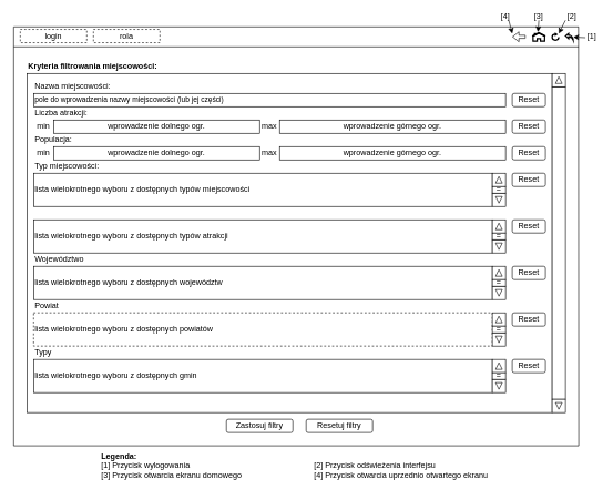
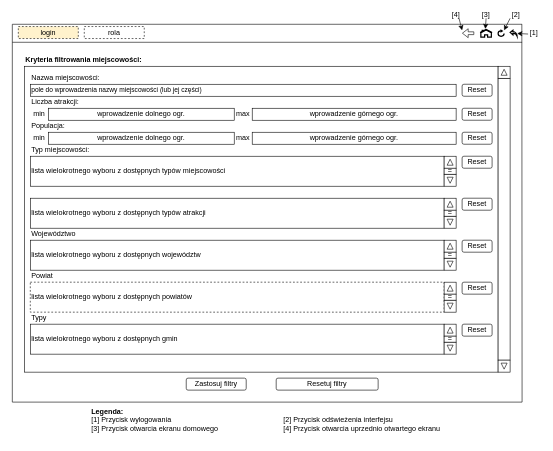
  <mxCell id="0" />
  <mxCell id="1" parent="0" />
  <mxCell id="2" value="" style="rounded=0;whiteSpace=wrap;html=1;" vertex="1" parent="1"><mxGeometry x="40" y="110" width="790" height="510" as="geometry" /></mxCell>
  <mxCell id="3" value="" style="endArrow=none;html=1;rounded=0;" parent="1" edge="1"><mxGeometry width="50" height="50" relative="1" as="geometry"><mxPoint x="20" y="40" as="sourcePoint" /><mxPoint x="870" y="40" as="targetPoint" /></mxGeometry></mxCell>
  <mxCell id="4" value="" style="endArrow=none;html=1;rounded=0;" parent="1" edge="1"><mxGeometry width="50" height="50" relative="1" as="geometry"><mxPoint x="20" y="670" as="sourcePoint" /><mxPoint x="20" y="40" as="targetPoint" /></mxGeometry></mxCell>
  <mxCell id="5" value="" style="endArrow=none;html=1;rounded=0;" parent="1" edge="1"><mxGeometry width="50" height="50" relative="1" as="geometry"><mxPoint x="20" y="70" as="sourcePoint" /><mxPoint x="870" y="70" as="targetPoint" /></mxGeometry></mxCell>
  <mxCell id="6" value="" style="endArrow=none;html=1;rounded=0;" parent="1" edge="1"><mxGeometry width="50" height="50" relative="1" as="geometry"><mxPoint x="870" y="670" as="sourcePoint" /><mxPoint x="869.58" y="40" as="targetPoint" /></mxGeometry></mxCell>
  <mxCell id="7" value="" style="html=1;verticalLabelPosition=bottom;align=center;labelBackgroundColor=#ffffff;verticalAlign=top;strokeWidth=2;shadow=0;dashed=0;shape=mxgraph.ios7.icons.home;" parent="1" vertex="1"><mxGeometry x="800" y="48.75" width="20" height="12.5" as="geometry" /></mxCell>
  <mxCell id="8" value="" style="html=1;verticalLabelPosition=bottom;align=center;labelBackgroundColor=#ffffff;verticalAlign=top;strokeWidth=2;shadow=0;dashed=0;shape=mxgraph.ios7.icons.back;fontFamily=Helvetica;fontSize=12;" parent="1" vertex="1"><mxGeometry x="850" y="50" width="11.76" height="10" as="geometry" /></mxCell>
  <mxCell id="9" value="" style="html=1;verticalLabelPosition=bottom;align=center;labelBackgroundColor=#ffffff;verticalAlign=top;strokeWidth=2;shadow=0;dashed=0;shape=mxgraph.ios7.icons.reload;fontFamily=Helvetica;fontSize=12;" parent="1" vertex="1"><mxGeometry x="830" y="50" width="10" height="10" as="geometry" /></mxCell>
  <mxCell id="10" value="[1]" style="text;html=1;strokeColor=none;fillColor=none;align=center;verticalAlign=middle;whiteSpace=wrap;rounded=0;fontSize=12;fontFamily=Helvetica;fontColor=default;" parent="1" vertex="1"><mxGeometry x="880" y="48.75" width="20" height="10" as="geometry" /></mxCell>
  <mxCell id="11" value="" style="endArrow=classic;html=1;rounded=0;fontFamily=Helvetica;fontSize=12;fontColor=default;exitX=0;exitY=0.75;exitDx=0;exitDy=0;" parent="1" source="10" target="8" edge="1"><mxGeometry width="50" height="50" relative="1" as="geometry"><mxPoint x="800" y="20" as="sourcePoint" /><mxPoint x="850" y="-30" as="targetPoint" /></mxGeometry></mxCell>
  <mxCell id="12" value="" style="shape=flexArrow;endArrow=classic;html=1;rounded=0;fontFamily=Helvetica;fontSize=12;fontColor=default;startWidth=9.302;endWidth=9.302;startSize=5.426;endSize=2.867;width=4.651;" parent="1" edge="1"><mxGeometry width="50" height="50" relative="1" as="geometry"><mxPoint x="790" y="54.88" as="sourcePoint" /><mxPoint x="770" y="54.88" as="targetPoint" /></mxGeometry></mxCell>
  <mxCell id="13" value="[2]" style="text;html=1;strokeColor=none;fillColor=none;align=center;verticalAlign=middle;whiteSpace=wrap;rounded=0;fontSize=12;fontFamily=Helvetica;fontColor=default;" parent="1" vertex="1"><mxGeometry x="840" y="20" width="40" height="10" as="geometry" /></mxCell>
  <mxCell id="14" value="" style="endArrow=classic;html=1;rounded=0;fontFamily=Helvetica;fontSize=12;fontColor=default;exitX=0.25;exitY=1;exitDx=0;exitDy=0;entryX=1;entryY=0;entryDx=0;entryDy=0;entryPerimeter=0;" parent="1" source="13" target="9" edge="1"><mxGeometry width="50" height="50" relative="1" as="geometry"><mxPoint x="790" y="50" as="sourcePoint" /><mxPoint x="840" y="0" as="targetPoint" /></mxGeometry></mxCell>
  <mxCell id="15" value="[3]" style="text;html=1;strokeColor=none;fillColor=none;align=center;verticalAlign=middle;whiteSpace=wrap;rounded=0;fontSize=12;fontFamily=Helvetica;fontColor=default;" parent="1" vertex="1"><mxGeometry x="800" y="20" width="20" height="10" as="geometry" /></mxCell>
  <mxCell id="16" value="" style="endArrow=classic;html=1;rounded=0;fontFamily=Helvetica;fontSize=12;fontColor=default;entryX=0.437;entryY=-0.082;entryDx=0;entryDy=0;entryPerimeter=0;exitX=0.5;exitY=1;exitDx=0;exitDy=0;" parent="1" source="15" target="7" edge="1"><mxGeometry width="50" height="50" relative="1" as="geometry"><mxPoint x="820" y="-20" as="sourcePoint" /><mxPoint x="810" y="-10" as="targetPoint" /></mxGeometry></mxCell>
  <mxCell id="17" value="[4]" style="text;html=1;strokeColor=none;fillColor=none;align=center;verticalAlign=middle;whiteSpace=wrap;rounded=0;fontSize=12;fontFamily=Helvetica;fontColor=default;" parent="1" vertex="1"><mxGeometry x="750" y="20" width="20" height="10" as="geometry" /></mxCell>
  <mxCell id="18" value="" style="endArrow=classic;html=1;rounded=0;fontFamily=Helvetica;fontSize=12;fontColor=default;exitX=0.748;exitY=1.065;exitDx=0;exitDy=0;exitPerimeter=0;" parent="1" source="17" edge="1"><mxGeometry width="50" height="50" relative="1" as="geometry"><mxPoint x="730" y="50" as="sourcePoint" /><mxPoint x="770" y="50" as="targetPoint" /></mxGeometry></mxCell>
  <mxCell id="19" value="" style="endArrow=none;html=1;rounded=0;fontFamily=Helvetica;fontSize=12;fontColor=default;" parent="1" edge="1"><mxGeometry width="50" height="50" relative="1" as="geometry"><mxPoint x="20" y="670" as="sourcePoint" /><mxPoint x="870" y="670" as="targetPoint" /></mxGeometry></mxCell>
  <mxCell id="20" value="&lt;b&gt;Legenda:&lt;/b&gt;&lt;br&gt;[1] Przycisk wylogowania&lt;span style=&quot;white-space: pre;&quot;&gt;&#09;&lt;/span&gt;&lt;span style=&quot;white-space: pre;&quot;&gt;&#09;&lt;span style=&quot;white-space: pre;&quot;&gt;&#09;&lt;/span&gt;&lt;span style=&quot;white-space: pre;&quot;&gt;&#09;&lt;span style=&quot;white-space: pre;&quot;&gt;&#09;&lt;/span&gt;&lt;span style=&quot;white-space: pre;&quot;&gt;&#09;&lt;span style=&quot;white-space: pre;&quot;&gt;&#09;&lt;/span&gt;&lt;/span&gt;&lt;/span&gt;&lt;/span&gt;[2] Przycisk odświeżenia interfejsu&lt;br&gt;[3] Przycisk otwarcia ekranu domowego&lt;span style=&quot;white-space: pre;&quot;&gt;&#09;&lt;/span&gt;&lt;span style=&quot;white-space: pre;&quot;&gt;&#09;&lt;span style=&quot;white-space: pre;&quot;&gt;&#09;&lt;/span&gt;&lt;span style=&quot;white-space: pre;&quot;&gt;&#09;&lt;/span&gt;&lt;span style=&quot;white-space: pre;&quot;&gt;&#09;&lt;/span&gt;&lt;/span&gt;[4] Przycisk otwarcia uprzednio otwartego ekranu" style="text;html=1;align=left;verticalAlign=middle;resizable=0;points=[];autosize=1;strokeColor=none;fillColor=none;dashed=1;" parent="1" vertex="1"><mxGeometry x="150" y="670" width="610" height="60" as="geometry" /></mxCell>
- <mxCell id="21" value="login" style="rounded=0;whiteSpace=wrap;html=1;dashed=1;" parent="1" vertex="1"><mxGeometry x="30" y="43.75" width="100" height="20" as="geometry" /></mxCell>
+ <mxCell id="21" value="login" style="rounded=0;whiteSpace=wrap;html=1;dashed=1;fillColor=#fff2cc;" parent="1" vertex="1"><mxGeometry x="30" y="43.75" width="100" height="20" as="geometry" /></mxCell>
  <mxCell id="22" value="rola" style="rounded=0;whiteSpace=wrap;html=1;dashed=1;" parent="1" vertex="1"><mxGeometry x="140" y="43.75" width="100" height="20" as="geometry" /></mxCell>
  <mxCell id="23" value="Kryteria filtrowania miejscowości:" style="rounded=0;whiteSpace=wrap;html=1;dashed=1;align=left;fontStyle=1;fillColor=none;strokeColor=none;" parent="1" vertex="1"><mxGeometry x="40" y="90" width="810" height="20" as="geometry" /></mxCell>
  <mxCell id="24" value="Nazwa miejscowości:" style="text;html=1;strokeColor=none;fillColor=none;align=left;verticalAlign=middle;whiteSpace=wrap;rounded=0;" parent="1" vertex="1"><mxGeometry x="50" y="120" width="120" height="20" as="geometry" /></mxCell>
  <mxCell id="25" value="&lt;font style=&quot;font-size: 11px;&quot;&gt;pole do wprowadzenia nazwy miejscowości (lub jej części)&lt;/font&gt;" style="rounded=0;whiteSpace=wrap;html=1;align=left;" parent="1" vertex="1"><mxGeometry x="50" y="140" width="710" height="20" as="geometry" /></mxCell>
- <mxCell id="26" value="Zastosuj filtry" style="rounded=1;whiteSpace=wrap;html=1;" parent="1" vertex="1"><mxGeometry x="340" y="630" width="100" height="20" as="geometry" /></mxCell>
+ <mxCell id="26" value="Zastosuj filtry" style="rounded=1;whiteSpace=wrap;html=1;" parent="1" vertex="1"><mxGeometry x="310" y="630" width="100" height="20" as="geometry" /></mxCell>
  <mxCell id="27" value="Liczba atrakcji:" style="text;html=1;strokeColor=none;fillColor=none;align=left;verticalAlign=middle;whiteSpace=wrap;rounded=0;" parent="1" vertex="1"><mxGeometry x="50" y="160" width="90" height="20" as="geometry" /></mxCell>
  <mxCell id="28" value="wprowadzenie dolnego ogr." style="rounded=0;whiteSpace=wrap;html=1;" parent="1" vertex="1"><mxGeometry x="80" y="180" width="310" height="20" as="geometry" /></mxCell>
  <mxCell id="29" value="wprowadzenie górnego ogr." style="rounded=0;whiteSpace=wrap;html=1;" parent="1" vertex="1"><mxGeometry x="420" y="180" width="340" height="20" as="geometry" /></mxCell>
  <mxCell id="30" value="Populacja:" style="text;html=1;strokeColor=none;fillColor=none;align=left;verticalAlign=middle;whiteSpace=wrap;rounded=0;" parent="1" vertex="1"><mxGeometry x="50" y="200" width="90" height="20" as="geometry" /></mxCell>
- <mxCell id="31" value="Resetuj filtry" style="rounded=1;whiteSpace=wrap;html=1;" parent="1" vertex="1"><mxGeometry x="460" y="630" width="100" height="20" as="geometry" /></mxCell>
+ <mxCell id="31" value="Resetuj filtry" style="rounded=1;whiteSpace=wrap;html=1;" parent="1" vertex="1"><mxGeometry x="460" y="630" width="170" height="20" as="geometry" /></mxCell>
  <mxCell id="32" value="Typ miejscowości:" style="text;html=1;strokeColor=none;fillColor=none;align=left;verticalAlign=middle;whiteSpace=wrap;rounded=0;" parent="1" vertex="1"><mxGeometry x="50" y="240" width="100" height="20" as="geometry" /></mxCell>
  <mxCell id="33" value="lista wielokrotnego wyboru z dostępnych typów miejscowości" style="rounded=0;whiteSpace=wrap;html=1;align=left;" parent="1" vertex="1"><mxGeometry x="50" y="260" width="690" height="50" as="geometry" /></mxCell>
  <mxCell id="34" value="" style="rounded=0;whiteSpace=wrap;html=1;" parent="1" vertex="1"><mxGeometry x="740" y="290" width="20" height="20" as="geometry" /></mxCell>
  <mxCell id="35" value="" style="triangle;whiteSpace=wrap;html=1;rotation=90;" parent="1" vertex="1"><mxGeometry x="745" y="295" width="10" height="10" as="geometry" /></mxCell>
  <mxCell id="36" value="lista wielokrotnego wyboru z dostępnych typów atrakcji" style="rounded=0;whiteSpace=wrap;html=1;align=left;" parent="1" vertex="1"><mxGeometry x="50" y="330" width="690" height="50" as="geometry" /></mxCell>
  <mxCell id="37" value="" style="rounded=0;whiteSpace=wrap;html=1;" parent="1" vertex="1"><mxGeometry x="740" y="360" width="20" height="20" as="geometry" /></mxCell>
  <mxCell id="38" value="" style="triangle;whiteSpace=wrap;html=1;rotation=90;" parent="1" vertex="1"><mxGeometry x="745" y="365" width="10" height="10" as="geometry" /></mxCell>
  <mxCell id="39" value="Województwo" style="text;html=1;strokeColor=none;fillColor=none;align=left;verticalAlign=middle;whiteSpace=wrap;rounded=0;" parent="1" vertex="1"><mxGeometry x="50" y="380" width="150" height="20" as="geometry" /></mxCell>
  <mxCell id="40" value="lista wielokrotnego wyboru z dostępnych województw" style="rounded=0;whiteSpace=wrap;html=1;align=left;" parent="1" vertex="1"><mxGeometry x="50" y="400" width="690" height="50" as="geometry" /></mxCell>
  <mxCell id="41" value="" style="rounded=0;whiteSpace=wrap;html=1;" parent="1" vertex="1"><mxGeometry x="740" y="430" width="20" height="20" as="geometry" /></mxCell>
  <mxCell id="42" value="" style="triangle;whiteSpace=wrap;html=1;rotation=90;" parent="1" vertex="1"><mxGeometry x="745" y="435" width="10" height="10" as="geometry" /></mxCell>
  <mxCell id="43" value="Powiat" style="text;html=1;strokeColor=none;fillColor=none;align=left;verticalAlign=middle;whiteSpace=wrap;rounded=0;" parent="1" vertex="1"><mxGeometry x="50" y="450" width="150" height="20" as="geometry" /></mxCell>
  <mxCell id="44" value="lista wielokrotnego wyboru z dostępnych powiatów" style="rounded=0;whiteSpace=wrap;html=1;align=left;dashed=1;" parent="1" vertex="1"><mxGeometry x="50" y="470" width="690" height="50" as="geometry" /></mxCell>
  <mxCell id="45" value="" style="rounded=0;whiteSpace=wrap;html=1;" parent="1" vertex="1"><mxGeometry x="740" y="500" width="20" height="20" as="geometry" /></mxCell>
  <mxCell id="46" value="" style="triangle;whiteSpace=wrap;html=1;rotation=90;" parent="1" vertex="1"><mxGeometry x="745" y="505" width="10" height="10" as="geometry" /></mxCell>
  <mxCell id="47" value="Typy" style="text;html=1;strokeColor=none;fillColor=none;align=left;verticalAlign=middle;whiteSpace=wrap;rounded=0;" parent="1" vertex="1"><mxGeometry x="50" y="520" width="150" height="20" as="geometry" /></mxCell>
  <mxCell id="48" value="lista wielokrotnego wyboru z dostępnych gmin" style="rounded=0;whiteSpace=wrap;html=1;align=left;" parent="1" vertex="1"><mxGeometry x="50" y="540" width="690" height="50" as="geometry" /></mxCell>
  <mxCell id="49" value="" style="rounded=0;whiteSpace=wrap;html=1;" parent="1" vertex="1"><mxGeometry x="740" y="570" width="20" height="20" as="geometry" /></mxCell>
  <mxCell id="50" value="" style="triangle;whiteSpace=wrap;html=1;rotation=90;" parent="1" vertex="1"><mxGeometry x="745" y="575" width="10" height="10" as="geometry" /></mxCell>
  <mxCell id="51" value="Reset" style="rounded=1;whiteSpace=wrap;html=1;" parent="1" vertex="1"><mxGeometry x="770" y="140" width="50" height="20" as="geometry" /></mxCell>
  <mxCell id="52" value="Reset" style="rounded=1;whiteSpace=wrap;html=1;" parent="1" vertex="1"><mxGeometry x="770" y="180" width="50" height="20" as="geometry" /></mxCell>
  <mxCell id="53" value="Reset" style="rounded=1;whiteSpace=wrap;html=1;" parent="1" vertex="1"><mxGeometry x="770" y="260" width="50" height="20" as="geometry" /></mxCell>
  <mxCell id="54" value="Reset" style="rounded=1;whiteSpace=wrap;html=1;" parent="1" vertex="1"><mxGeometry x="770" y="330" width="50" height="20" as="geometry" /></mxCell>
  <mxCell id="55" value="Reset" style="rounded=1;whiteSpace=wrap;html=1;" parent="1" vertex="1"><mxGeometry x="770" y="400" width="50" height="20" as="geometry" /></mxCell>
  <mxCell id="56" value="Reset" style="rounded=1;whiteSpace=wrap;html=1;" parent="1" vertex="1"><mxGeometry x="770" y="470" width="50" height="20" as="geometry" /></mxCell>
  <mxCell id="57" value="Reset" style="rounded=1;whiteSpace=wrap;html=1;" parent="1" vertex="1"><mxGeometry x="770" y="540" width="50" height="20" as="geometry" /></mxCell>
  <mxCell id="58" value="max" style="text;html=1;strokeColor=none;fillColor=none;align=center;verticalAlign=middle;whiteSpace=wrap;rounded=0;" parent="1" vertex="1"><mxGeometry x="390" y="180" width="30" height="20" as="geometry" /></mxCell>
  <mxCell id="59" value="min" style="text;html=1;strokeColor=none;fillColor=none;align=center;verticalAlign=middle;whiteSpace=wrap;rounded=0;" parent="1" vertex="1"><mxGeometry x="50" y="180" width="30" height="20" as="geometry" /></mxCell>
  <mxCell id="60" value="" style="rounded=0;whiteSpace=wrap;html=1;" vertex="1" parent="1"><mxGeometry x="830" y="130" width="20" height="470" as="geometry" /></mxCell>
  <mxCell id="61" value="wprowadzenie dolnego ogr." style="rounded=0;whiteSpace=wrap;html=1;" vertex="1" parent="1"><mxGeometry x="80" y="220" width="310" height="20" as="geometry" /></mxCell>
  <mxCell id="62" value="wprowadzenie górnego ogr." style="rounded=0;whiteSpace=wrap;html=1;" vertex="1" parent="1"><mxGeometry x="420" y="220" width="340" height="20" as="geometry" /></mxCell>
  <mxCell id="63" value="Reset" style="rounded=1;whiteSpace=wrap;html=1;" vertex="1" parent="1"><mxGeometry x="770" y="220" width="50" height="20" as="geometry" /></mxCell>
  <mxCell id="64" value="max" style="text;html=1;strokeColor=none;fillColor=none;align=center;verticalAlign=middle;whiteSpace=wrap;rounded=0;" vertex="1" parent="1"><mxGeometry x="390" y="220" width="30" height="20" as="geometry" /></mxCell>
  <mxCell id="65" value="min" style="text;html=1;strokeColor=none;fillColor=none;align=center;verticalAlign=middle;whiteSpace=wrap;rounded=0;" vertex="1" parent="1"><mxGeometry x="50" y="220" width="30" height="20" as="geometry" /></mxCell>
  <mxCell id="66" value="" style="rounded=0;whiteSpace=wrap;html=1;" vertex="1" parent="1"><mxGeometry x="830" y="600" width="20" height="20" as="geometry" /></mxCell>
  <mxCell id="67" value="" style="triangle;whiteSpace=wrap;html=1;rotation=90;" vertex="1" parent="1"><mxGeometry x="835" y="605" width="10" height="10" as="geometry" /></mxCell>
  <mxCell id="68" value="" style="whiteSpace=wrap;html=1;aspect=fixed;" vertex="1" parent="1"><mxGeometry x="740" y="260" width="20" height="20" as="geometry" /></mxCell>
  <mxCell id="69" value="" style="triangle;whiteSpace=wrap;html=1;rotation=-90;" vertex="1" parent="1"><mxGeometry x="745" y="265" width="10" height="10" as="geometry" /></mxCell>
  <mxCell id="70" value="" style="whiteSpace=wrap;html=1;aspect=fixed;" vertex="1" parent="1"><mxGeometry x="740" y="330" width="20" height="20" as="geometry" /></mxCell>
  <mxCell id="71" value="" style="triangle;whiteSpace=wrap;html=1;rotation=-90;" vertex="1" parent="1"><mxGeometry x="745" y="335" width="10" height="10" as="geometry" /></mxCell>
  <mxCell id="72" value="" style="whiteSpace=wrap;html=1;aspect=fixed;" vertex="1" parent="1"><mxGeometry x="830" y="110" width="20" height="20" as="geometry" /></mxCell>
  <mxCell id="73" value="" style="triangle;whiteSpace=wrap;html=1;rotation=-90;" vertex="1" parent="1"><mxGeometry x="835" y="115" width="10" height="10" as="geometry" /></mxCell>
  <mxCell id="74" value="" style="whiteSpace=wrap;html=1;aspect=fixed;" vertex="1" parent="1"><mxGeometry x="740" y="400" width="20" height="20" as="geometry" /></mxCell>
  <mxCell id="75" value="" style="triangle;whiteSpace=wrap;html=1;rotation=-90;" vertex="1" parent="1"><mxGeometry x="745" y="405" width="10" height="10" as="geometry" /></mxCell>
  <mxCell id="76" value="" style="whiteSpace=wrap;html=1;aspect=fixed;" vertex="1" parent="1"><mxGeometry x="740" y="470" width="20" height="20" as="geometry" /></mxCell>
  <mxCell id="77" value="" style="triangle;whiteSpace=wrap;html=1;rotation=-90;" vertex="1" parent="1"><mxGeometry x="745" y="475" width="10" height="10" as="geometry" /></mxCell>
  <mxCell id="78" value="" style="whiteSpace=wrap;html=1;aspect=fixed;" vertex="1" parent="1"><mxGeometry x="740" y="540" width="20" height="20" as="geometry" /></mxCell>
  <mxCell id="79" value="" style="triangle;whiteSpace=wrap;html=1;rotation=-90;" vertex="1" parent="1"><mxGeometry x="745" y="545" width="10" height="10" as="geometry" /></mxCell>
  <mxCell id="80" value="=" style="rounded=0;whiteSpace=wrap;html=1;" vertex="1" parent="1"><mxGeometry x="740" y="560" width="20" height="10" as="geometry" /></mxCell>
  <mxCell id="81" value="=" style="rounded=0;whiteSpace=wrap;html=1;" vertex="1" parent="1"><mxGeometry x="740" y="490" width="20" height="10" as="geometry" /></mxCell>
  <mxCell id="82" value="=" style="rounded=0;whiteSpace=wrap;html=1;" vertex="1" parent="1"><mxGeometry x="740" y="420" width="20" height="10" as="geometry" /></mxCell>
  <mxCell id="83" value="=" style="rounded=0;whiteSpace=wrap;html=1;" vertex="1" parent="1"><mxGeometry x="740" y="350" width="20" height="10" as="geometry" /></mxCell>
  <mxCell id="84" value="=" style="rounded=0;whiteSpace=wrap;html=1;" vertex="1" parent="1"><mxGeometry x="740" y="280" width="20" height="10" as="geometry" /></mxCell>
